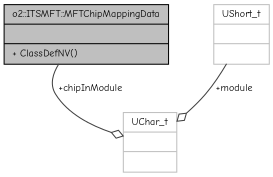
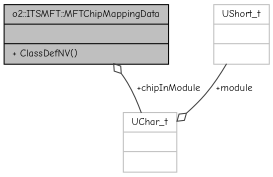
  digraph {
    fontname="Comic Neue"
    node [color=grey75 fontname="Comic Neue" fontsize=10 shape=record]
    edge [arrowhead=odiamond color=grey25 fontname="Comic Neue" fontsize=10 labelfontname=Helvetica labelfontsize=10 style=solid]
    n1 [color=black fillcolor=grey75 fontcolor=black height=0.2 label="{o2::ITSMFT::MFTChipMappingData\n||+ ClassDefNV()\l}" style=filled width=0.4]
    n2 [height=0.2 label="{UShort_t\n||}" width=0.4]
    n3 [height=0.2 label="{UChar_t\n||}" width=0.4]
    n2 -> n3 [label=" +module"]
-   n1 -> n3 [label=" +chipInModule"]
+   n3 -> n1 [label=" +chipInModule"]
  }
